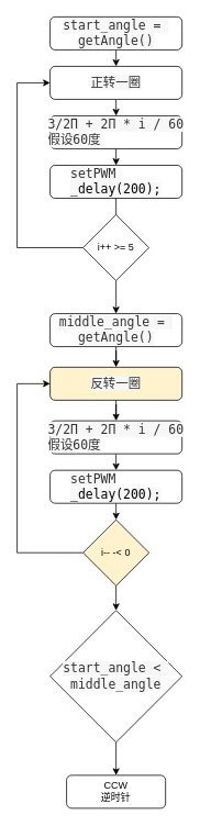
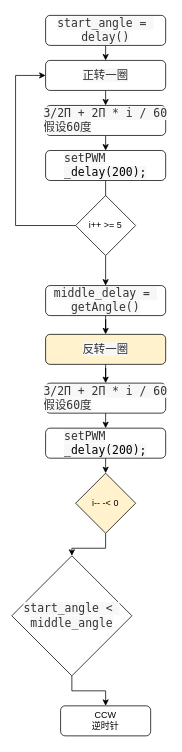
  <mxCell id="0" />
  <mxCell id="1" parent="0" />
  <mxCell id="2" style="edgeStyle=orthogonalEdgeStyle;rounded=0;orthogonalLoop=1;jettySize=auto;html=1;exitX=0.5;exitY=1;exitDx=0;exitDy=0;entryX=0.5;entryY=0;entryDx=0;entryDy=0;" edge="1" parent="1" source="3" target="5"><mxGeometry relative="1" as="geometry" /></mxCell>
- <mxCell id="3" value="&lt;span style=&quot;color: rgb(51, 51, 51); font-family: Inconsolata, Consolas, Menlo, Monaco, &amp;quot;Andale Mono WT&amp;quot;, &amp;quot;Andale Mono&amp;quot;, &amp;quot;Lucida Console&amp;quot;, &amp;quot;DejaVu Sans Mono&amp;quot;, &amp;quot;Bitstream Vera Sans Mono&amp;quot;, &amp;quot;Courier New&amp;quot;, Courier, monospace; font-size: 15.2px; text-align: left; white-space: pre; background-color: rgb(247, 247, 247);&quot;&gt;start_angle = &lt;/span&gt;&lt;div&gt;&lt;span style=&quot;color: rgb(51, 51, 51); font-family: Inconsolata, Consolas, Menlo, Monaco, &amp;quot;Andale Mono WT&amp;quot;, &amp;quot;Andale Mono&amp;quot;, &amp;quot;Lucida Console&amp;quot;, &amp;quot;DejaVu Sans Mono&amp;quot;, &amp;quot;Bitstream Vera Sans Mono&amp;quot;, &amp;quot;Courier New&amp;quot;, Courier, monospace; font-size: 15.2px; text-align: left; white-space: pre; background-color: rgb(247, 247, 247);&quot;&gt;getAngle()&lt;/span&gt;&lt;/div&gt;" style="rounded=1;whiteSpace=wrap;html=1;" vertex="1" parent="1"><mxGeometry x="60" y="20" width="160" height="40" as="geometry" /></mxCell>
+ <mxCell id="3" value="&lt;span style=&quot;color: rgb(51, 51, 51); font-family: Inconsolata, Consolas, Menlo, Monaco, &amp;quot;Andale Mono WT&amp;quot;, &amp;quot;Andale Mono&amp;quot;, &amp;quot;Lucida Console&amp;quot;, &amp;quot;DejaVu Sans Mono&amp;quot;, &amp;quot;Bitstream Vera Sans Mono&amp;quot;, &amp;quot;Courier New&amp;quot;, Courier, monospace; font-size: 15.2px; text-align: left; white-space: pre; background-color: rgb(247, 247, 247);&quot;&gt;start_angle = &lt;/span&gt;&lt;div&gt;&lt;span style=&quot;color: rgb(51, 51, 51); font-family: Inconsolata, Consolas, Menlo, Monaco, &amp;quot;Andale Mono WT&amp;quot;, &amp;quot;Andale Mono&amp;quot;, &amp;quot;Lucida Console&amp;quot;, &amp;quot;DejaVu Sans Mono&amp;quot;, &amp;quot;Bitstream Vera Sans Mono&amp;quot;, &amp;quot;Courier New&amp;quot;, Courier, monospace; font-size: 15.2px; text-align: left; white-space: pre; background-color: rgb(247, 247, 247);&quot;&gt;delay()&lt;/span&gt;&lt;/div&gt;" style="rounded=1;whiteSpace=wrap;html=1;" vertex="1" parent="1"><mxGeometry x="60" y="20" width="160" height="40" as="geometry" /></mxCell>
  <mxCell id="4" style="edgeStyle=orthogonalEdgeStyle;rounded=0;orthogonalLoop=1;jettySize=auto;html=1;exitX=0.5;exitY=1;exitDx=0;exitDy=0;entryX=0.5;entryY=0;entryDx=0;entryDy=0;" edge="1" parent="1" source="5" target="7"><mxGeometry relative="1" as="geometry" /></mxCell>
  <mxCell id="5" value="&lt;div style=&quot;text-align: left;&quot;&gt;&lt;font face=&quot;Inconsolata, Consolas, Menlo, Monaco, Andale Mono WT, Andale Mono, Lucida Console, DejaVu Sans Mono, Bitstream Vera Sans Mono, Courier New, Courier, monospace&quot; color=&quot;#333333&quot;&gt;&lt;span style=&quot;font-size: 15.2px; white-space: pre; background-color: rgb(247, 247, 247);&quot;&gt;正转一圈&lt;/span&gt;&lt;/font&gt;&lt;/div&gt;" style="rounded=1;whiteSpace=wrap;html=1;" vertex="1" parent="1"><mxGeometry x="60" y="80" width="160" height="40" as="geometry" /></mxCell>
  <mxCell id="6" style="edgeStyle=orthogonalEdgeStyle;rounded=0;orthogonalLoop=1;jettySize=auto;html=1;exitX=0.5;exitY=1;exitDx=0;exitDy=0;entryX=0.5;entryY=0;entryDx=0;entryDy=0;" edge="1" parent="1" source="7" target="9"><mxGeometry relative="1" as="geometry" /></mxCell>
  <mxCell id="7" value="&lt;div style=&quot;text-align: left;&quot;&gt;&lt;font face=&quot;Inconsolata, Consolas, Menlo, Monaco, Andale Mono WT, Andale Mono, Lucida Console, DejaVu Sans Mono, Bitstream Vera Sans Mono, Courier New, Courier, monospace&quot; color=&quot;#333333&quot;&gt;&lt;span style=&quot;font-size: 15.2px; white-space: pre; background-color: rgb(247, 247, 247);&quot;&gt;3/2Π + 2Π * i / 60&lt;/span&gt;&lt;/font&gt;&lt;/div&gt;&lt;div style=&quot;text-align: left;&quot;&gt;&lt;font face=&quot;Inconsolata, Consolas, Menlo, Monaco, Andale Mono WT, Andale Mono, Lucida Console, DejaVu Sans Mono, Bitstream Vera Sans Mono, Courier New, Courier, monospace&quot; color=&quot;#333333&quot;&gt;&lt;span style=&quot;font-size: 15.2px; white-space: pre; background-color: rgb(247, 247, 247);&quot;&gt;假设60度&lt;/span&gt;&lt;/font&gt;&lt;/div&gt;" style="rounded=1;whiteSpace=wrap;html=1;" vertex="1" parent="1"><mxGeometry x="60" y="140" width="160" height="40" as="geometry" /></mxCell>
  <mxCell id="8" style="edgeStyle=orthogonalEdgeStyle;rounded=0;orthogonalLoop=1;jettySize=auto;html=1;exitX=0.5;exitY=1;exitDx=0;exitDy=0;entryX=0.5;entryY=0;entryDx=0;entryDy=0;" edge="1" parent="1" source="9"><mxGeometry relative="1" as="geometry"><mxPoint x="140" y="340" as="targetPoint" /></mxGeometry></mxCell>
  <mxCell id="9" value="&lt;div style=&quot;text-align: left;&quot;&gt;&lt;font face=&quot;Inconsolata, Consolas, Menlo, Monaco, Andale Mono WT, Andale Mono, Lucida Console, DejaVu Sans Mono, Bitstream Vera Sans Mono, Courier New, Courier, monospace&quot; color=&quot;#333333&quot;&gt;&lt;span style=&quot;font-size: 15.2px; white-space: pre; background-color: rgb(247, 247, 247);&quot;&gt;setPWM&lt;/span&gt;&lt;/font&gt;&lt;/div&gt;&lt;div style=&quot;text-align: left;&quot;&gt;&lt;span style=&quot;box-sizing: inherit; font-size: 15.2px; -webkit-tap-highlight-color: rgba(0, 0, 0, 0); text-size-adjust: none; scrollbar-color: hsla(var(--mono-hue), var(--mono-saturation), 50%, 0.3) hsla(var(--mono-hue), var(--mono-saturation), 50%, 0.1); scrollbar-width: thin; color: var(--code-theme-function); font-family: Inconsolata, Consolas, Menlo, Monaco, &amp;quot;Andale Mono WT&amp;quot;, &amp;quot;Andale Mono&amp;quot;, &amp;quot;Lucida Console&amp;quot;, &amp;quot;DejaVu Sans Mono&amp;quot;, &amp;quot;Bitstream Vera Sans Mono&amp;quot;, &amp;quot;Courier New&amp;quot;, Courier, monospace; white-space: pre; background-color: rgb(247, 247, 247);&quot; class=&quot;token function&quot;&gt;_delay&lt;/span&gt;&lt;span style=&quot;box-sizing: inherit; font-size: 15.2px; -webkit-tap-highlight-color: rgba(0, 0, 0, 0); text-size-adjust: none; scrollbar-color: hsla(var(--mono-hue), var(--mono-saturation), 50%, 0.3) hsla(var(--mono-hue), var(--mono-saturation), 50%, 0.1); scrollbar-width: thin; color: var(--code-theme-punctuation); font-family: Inconsolata, Consolas, Menlo, Monaco, &amp;quot;Andale Mono WT&amp;quot;, &amp;quot;Andale Mono&amp;quot;, &amp;quot;Lucida Console&amp;quot;, &amp;quot;DejaVu Sans Mono&amp;quot;, &amp;quot;Bitstream Vera Sans Mono&amp;quot;, &amp;quot;Courier New&amp;quot;, Courier, monospace; white-space: pre; background-color: rgb(247, 247, 247);&quot; class=&quot;token punctuation&quot;&gt;(&lt;/span&gt;&lt;span style=&quot;box-sizing: inherit; font-size: 15.2px; -webkit-tap-highlight-color: rgba(0, 0, 0, 0); text-size-adjust: none; scrollbar-color: hsla(var(--mono-hue), var(--mono-saturation), 50%, 0.3) hsla(var(--mono-hue), var(--mono-saturation), 50%, 0.1); scrollbar-width: thin; color: var(--code-theme-tag); font-family: Inconsolata, Consolas, Menlo, Monaco, &amp;quot;Andale Mono WT&amp;quot;, &amp;quot;Andale Mono&amp;quot;, &amp;quot;Lucida Console&amp;quot;, &amp;quot;DejaVu Sans Mono&amp;quot;, &amp;quot;Bitstream Vera Sans Mono&amp;quot;, &amp;quot;Courier New&amp;quot;, Courier, monospace; white-space: pre; background-color: rgb(247, 247, 247);&quot; class=&quot;token number&quot;&gt;200&lt;/span&gt;&lt;span style=&quot;box-sizing: inherit; font-size: 15.2px; -webkit-tap-highlight-color: rgba(0, 0, 0, 0); text-size-adjust: none; scrollbar-color: hsla(var(--mono-hue), var(--mono-saturation), 50%, 0.3) hsla(var(--mono-hue), var(--mono-saturation), 50%, 0.1); scrollbar-width: thin; color: var(--code-theme-punctuation); font-family: Inconsolata, Consolas, Menlo, Monaco, &amp;quot;Andale Mono WT&amp;quot;, &amp;quot;Andale Mono&amp;quot;, &amp;quot;Lucida Console&amp;quot;, &amp;quot;DejaVu Sans Mono&amp;quot;, &amp;quot;Bitstream Vera Sans Mono&amp;quot;, &amp;quot;Courier New&amp;quot;, Courier, monospace; white-space: pre; background-color: rgb(247, 247, 247);&quot; class=&quot;token punctuation&quot;&gt;)&lt;/span&gt;&lt;span style=&quot;box-sizing: inherit; font-size: 15.2px; -webkit-tap-highlight-color: rgba(0, 0, 0, 0); text-size-adjust: none; scrollbar-color: hsla(var(--mono-hue), var(--mono-saturation), 50%, 0.3) hsla(var(--mono-hue), var(--mono-saturation), 50%, 0.1); scrollbar-width: thin; color: var(--code-theme-punctuation); font-family: Inconsolata, Consolas, Menlo, Monaco, &amp;quot;Andale Mono WT&amp;quot;, &amp;quot;Andale Mono&amp;quot;, &amp;quot;Lucida Console&amp;quot;, &amp;quot;DejaVu Sans Mono&amp;quot;, &amp;quot;Bitstream Vera Sans Mono&amp;quot;, &amp;quot;Courier New&amp;quot;, Courier, monospace; white-space: pre; background-color: rgb(247, 247, 247);&quot; class=&quot;token punctuation&quot;&gt;;&lt;/span&gt;&lt;font face=&quot;Inconsolata, Consolas, Menlo, Monaco, Andale Mono WT, Andale Mono, Lucida Console, DejaVu Sans Mono, Bitstream Vera Sans Mono, Courier New, Courier, monospace&quot; color=&quot;#333333&quot;&gt;&lt;span style=&quot;font-size: 15.2px; white-space: pre; background-color: rgb(247, 247, 247);&quot;&gt;&lt;/span&gt;&lt;/font&gt;&lt;/div&gt;" style="rounded=1;whiteSpace=wrap;html=1;" vertex="1" parent="1"><mxGeometry x="60" y="200" width="160" height="40" as="geometry" /></mxCell>
  <mxCell id="10" style="edgeStyle=orthogonalEdgeStyle;rounded=0;orthogonalLoop=1;jettySize=auto;html=1;entryX=0;entryY=0.5;entryDx=0;entryDy=0;exitX=0;exitY=0.5;exitDx=0;exitDy=0;" edge="1" parent="1" source="12" target="5"><mxGeometry relative="1" as="geometry"><mxPoint x="60" y="360" as="sourcePoint" /><Array as="points"><mxPoint x="20" y="300" /><mxPoint x="20" y="100" /></Array></mxGeometry></mxCell>
  <mxCell id="11" style="edgeStyle=orthogonalEdgeStyle;rounded=0;orthogonalLoop=1;jettySize=auto;html=1;exitX=0.5;exitY=1;exitDx=0;exitDy=0;entryX=0.5;entryY=0;entryDx=0;entryDy=0;" edge="1" parent="1" source="12" target="14"><mxGeometry relative="1" as="geometry" /></mxCell>
  <mxCell id="12" value="i++ &amp;gt;= 5" style="rhombus;whiteSpace=wrap;html=1;" vertex="1" parent="1"><mxGeometry x="100" y="260" width="80" height="80" as="geometry" /></mxCell>
  <mxCell id="13" style="edgeStyle=orthogonalEdgeStyle;rounded=0;orthogonalLoop=1;jettySize=auto;html=1;exitX=0.5;exitY=1;exitDx=0;exitDy=0;" edge="1" parent="1" source="14" target="16"><mxGeometry relative="1" as="geometry" /></mxCell>
- <mxCell id="14" value="&lt;span style=&quot;color: rgb(51, 51, 51); font-family: Inconsolata, Consolas, Menlo, Monaco, &amp;quot;Andale Mono WT&amp;quot;, &amp;quot;Andale Mono&amp;quot;, &amp;quot;Lucida Console&amp;quot;, &amp;quot;DejaVu Sans Mono&amp;quot;, &amp;quot;Bitstream Vera Sans Mono&amp;quot;, &amp;quot;Courier New&amp;quot;, Courier, monospace; font-size: 15.2px; text-align: left; white-space: pre; background-color: rgb(247, 247, 247);&quot;&gt;middle_angle = &lt;/span&gt;&lt;div&gt;&lt;span style=&quot;color: rgb(51, 51, 51); font-family: Inconsolata, Consolas, Menlo, Monaco, &amp;quot;Andale Mono WT&amp;quot;, &amp;quot;Andale Mono&amp;quot;, &amp;quot;Lucida Console&amp;quot;, &amp;quot;DejaVu Sans Mono&amp;quot;, &amp;quot;Bitstream Vera Sans Mono&amp;quot;, &amp;quot;Courier New&amp;quot;, Courier, monospace; font-size: 15.2px; text-align: left; white-space: pre; background-color: rgb(247, 247, 247);&quot;&gt;getAngle()&lt;/span&gt;&lt;/div&gt;" style="rounded=1;whiteSpace=wrap;html=1;" vertex="1" parent="1"><mxGeometry x="60" y="380" width="160" height="40" as="geometry" /></mxCell>
+ <mxCell id="14" value="&lt;span style=&quot;color: rgb(51, 51, 51); font-family: Inconsolata, Consolas, Menlo, Monaco, &amp;quot;Andale Mono WT&amp;quot;, &amp;quot;Andale Mono&amp;quot;, &amp;quot;Lucida Console&amp;quot;, &amp;quot;DejaVu Sans Mono&amp;quot;, &amp;quot;Bitstream Vera Sans Mono&amp;quot;, &amp;quot;Courier New&amp;quot;, Courier, monospace; font-size: 15.2px; text-align: left; white-space: pre; background-color: rgb(247, 247, 247);&quot;&gt;middle_delay = &lt;/span&gt;&lt;div&gt;&lt;span style=&quot;color: rgb(51, 51, 51); font-family: Inconsolata, Consolas, Menlo, Monaco, &amp;quot;Andale Mono WT&amp;quot;, &amp;quot;Andale Mono&amp;quot;, &amp;quot;Lucida Console&amp;quot;, &amp;quot;DejaVu Sans Mono&amp;quot;, &amp;quot;Bitstream Vera Sans Mono&amp;quot;, &amp;quot;Courier New&amp;quot;, Courier, monospace; font-size: 15.2px; text-align: left; white-space: pre; background-color: rgb(247, 247, 247);&quot;&gt;getAngle()&lt;/span&gt;&lt;/div&gt;" style="rounded=1;whiteSpace=wrap;html=1;" vertex="1" parent="1"><mxGeometry x="60" y="380" width="160" height="40" as="geometry" /></mxCell>
  <mxCell id="15" style="edgeStyle=orthogonalEdgeStyle;rounded=0;orthogonalLoop=1;jettySize=auto;html=1;exitX=0.5;exitY=1;exitDx=0;exitDy=0;" edge="1" parent="1" source="16" target="18"><mxGeometry relative="1" as="geometry" /></mxCell>
  <mxCell id="16" value="&lt;div style=&quot;text-align: left;&quot;&gt;&lt;font face=&quot;Inconsolata, Consolas, Menlo, Monaco, Andale Mono WT, Andale Mono, Lucida Console, DejaVu Sans Mono, Bitstream Vera Sans Mono, Courier New, Courier, monospace&quot; color=&quot;#333333&quot;&gt;&lt;span style=&quot;font-size: 15.2px; white-space: pre; background-color: rgb(247, 247, 247);&quot;&gt;反转一圈&lt;/span&gt;&lt;/font&gt;&lt;/div&gt;" style="rounded=1;whiteSpace=wrap;html=1;fillColor=#fff2cc;" vertex="1" parent="1"><mxGeometry x="60" y="445" width="160" height="40" as="geometry" /></mxCell>
  <mxCell id="17" style="edgeStyle=orthogonalEdgeStyle;rounded=0;orthogonalLoop=1;jettySize=auto;html=1;exitX=0.5;exitY=1;exitDx=0;exitDy=0;entryX=0.5;entryY=0;entryDx=0;entryDy=0;" edge="1" parent="1" source="18" target="20"><mxGeometry relative="1" as="geometry" /></mxCell>
  <mxCell id="18" value="&lt;div style=&quot;text-align: left;&quot;&gt;&lt;font face=&quot;Inconsolata, Consolas, Menlo, Monaco, Andale Mono WT, Andale Mono, Lucida Console, DejaVu Sans Mono, Bitstream Vera Sans Mono, Courier New, Courier, monospace&quot; color=&quot;#333333&quot;&gt;&lt;span style=&quot;font-size: 15.2px; white-space: pre; background-color: rgb(247, 247, 247);&quot;&gt;3/2Π + 2Π * i / 60&lt;/span&gt;&lt;/font&gt;&lt;/div&gt;&lt;div style=&quot;text-align: left;&quot;&gt;&lt;font face=&quot;Inconsolata, Consolas, Menlo, Monaco, Andale Mono WT, Andale Mono, Lucida Console, DejaVu Sans Mono, Bitstream Vera Sans Mono, Courier New, Courier, monospace&quot; color=&quot;#333333&quot;&gt;&lt;span style=&quot;font-size: 15.2px; white-space: pre; background-color: rgb(247, 247, 247);&quot;&gt;假设60度&lt;/span&gt;&lt;/font&gt;&lt;/div&gt;" style="rounded=1;whiteSpace=wrap;html=1;" vertex="1" parent="1"><mxGeometry x="60" y="510" width="160" height="40" as="geometry" /></mxCell>
  <mxCell id="19" style="edgeStyle=orthogonalEdgeStyle;rounded=0;orthogonalLoop=1;jettySize=auto;html=1;exitX=0.5;exitY=1;exitDx=0;exitDy=0;entryX=0.5;entryY=0;entryDx=0;entryDy=0;" edge="1" parent="1" source="20" target="23"><mxGeometry relative="1" as="geometry" /></mxCell>
  <mxCell id="20" value="&lt;div style=&quot;text-align: left;&quot;&gt;&lt;font face=&quot;Inconsolata, Consolas, Menlo, Monaco, Andale Mono WT, Andale Mono, Lucida Console, DejaVu Sans Mono, Bitstream Vera Sans Mono, Courier New, Courier, monospace&quot; color=&quot;#333333&quot;&gt;&lt;span style=&quot;font-size: 15.2px; white-space: pre; background-color: rgb(247, 247, 247);&quot;&gt;setPWM&lt;/span&gt;&lt;/font&gt;&lt;/div&gt;&lt;div style=&quot;text-align: left;&quot;&gt;&lt;span style=&quot;box-sizing: inherit; font-size: 15.2px; -webkit-tap-highlight-color: rgba(0, 0, 0, 0); text-size-adjust: none; scrollbar-color: hsla(var(--mono-hue), var(--mono-saturation), 50%, 0.3) hsla(var(--mono-hue), var(--mono-saturation), 50%, 0.1); scrollbar-width: thin; color: var(--code-theme-function); font-family: Inconsolata, Consolas, Menlo, Monaco, &amp;quot;Andale Mono WT&amp;quot;, &amp;quot;Andale Mono&amp;quot;, &amp;quot;Lucida Console&amp;quot;, &amp;quot;DejaVu Sans Mono&amp;quot;, &amp;quot;Bitstream Vera Sans Mono&amp;quot;, &amp;quot;Courier New&amp;quot;, Courier, monospace; white-space: pre; background-color: rgb(247, 247, 247);&quot; class=&quot;token function&quot;&gt;_delay&lt;/span&gt;&lt;span style=&quot;box-sizing: inherit; font-size: 15.2px; -webkit-tap-highlight-color: rgba(0, 0, 0, 0); text-size-adjust: none; scrollbar-color: hsla(var(--mono-hue), var(--mono-saturation), 50%, 0.3) hsla(var(--mono-hue), var(--mono-saturation), 50%, 0.1); scrollbar-width: thin; color: var(--code-theme-punctuation); font-family: Inconsolata, Consolas, Menlo, Monaco, &amp;quot;Andale Mono WT&amp;quot;, &amp;quot;Andale Mono&amp;quot;, &amp;quot;Lucida Console&amp;quot;, &amp;quot;DejaVu Sans Mono&amp;quot;, &amp;quot;Bitstream Vera Sans Mono&amp;quot;, &amp;quot;Courier New&amp;quot;, Courier, monospace; white-space: pre; background-color: rgb(247, 247, 247);&quot; class=&quot;token punctuation&quot;&gt;(&lt;/span&gt;&lt;span style=&quot;box-sizing: inherit; font-size: 15.2px; -webkit-tap-highlight-color: rgba(0, 0, 0, 0); text-size-adjust: none; scrollbar-color: hsla(var(--mono-hue), var(--mono-saturation), 50%, 0.3) hsla(var(--mono-hue), var(--mono-saturation), 50%, 0.1); scrollbar-width: thin; color: var(--code-theme-tag); font-family: Inconsolata, Consolas, Menlo, Monaco, &amp;quot;Andale Mono WT&amp;quot;, &amp;quot;Andale Mono&amp;quot;, &amp;quot;Lucida Console&amp;quot;, &amp;quot;DejaVu Sans Mono&amp;quot;, &amp;quot;Bitstream Vera Sans Mono&amp;quot;, &amp;quot;Courier New&amp;quot;, Courier, monospace; white-space: pre; background-color: rgb(247, 247, 247);&quot; class=&quot;token number&quot;&gt;200&lt;/span&gt;&lt;span style=&quot;box-sizing: inherit; font-size: 15.2px; -webkit-tap-highlight-color: rgba(0, 0, 0, 0); text-size-adjust: none; scrollbar-color: hsla(var(--mono-hue), var(--mono-saturation), 50%, 0.3) hsla(var(--mono-hue), var(--mono-saturation), 50%, 0.1); scrollbar-width: thin; color: var(--code-theme-punctuation); font-family: Inconsolata, Consolas, Menlo, Monaco, &amp;quot;Andale Mono WT&amp;quot;, &amp;quot;Andale Mono&amp;quot;, &amp;quot;Lucida Console&amp;quot;, &amp;quot;DejaVu Sans Mono&amp;quot;, &amp;quot;Bitstream Vera Sans Mono&amp;quot;, &amp;quot;Courier New&amp;quot;, Courier, monospace; white-space: pre; background-color: rgb(247, 247, 247);&quot; class=&quot;token punctuation&quot;&gt;)&lt;/span&gt;&lt;span style=&quot;box-sizing: inherit; font-size: 15.2px; -webkit-tap-highlight-color: rgba(0, 0, 0, 0); text-size-adjust: none; scrollbar-color: hsla(var(--mono-hue), var(--mono-saturation), 50%, 0.3) hsla(var(--mono-hue), var(--mono-saturation), 50%, 0.1); scrollbar-width: thin; color: var(--code-theme-punctuation); font-family: Inconsolata, Consolas, Menlo, Monaco, &amp;quot;Andale Mono WT&amp;quot;, &amp;quot;Andale Mono&amp;quot;, &amp;quot;Lucida Console&amp;quot;, &amp;quot;DejaVu Sans Mono&amp;quot;, &amp;quot;Bitstream Vera Sans Mono&amp;quot;, &amp;quot;Courier New&amp;quot;, Courier, monospace; white-space: pre; background-color: rgb(247, 247, 247);&quot; class=&quot;token punctuation&quot;&gt;;&lt;/span&gt;&lt;font face=&quot;Inconsolata, Consolas, Menlo, Monaco, Andale Mono WT, Andale Mono, Lucida Console, DejaVu Sans Mono, Bitstream Vera Sans Mono, Courier New, Courier, monospace&quot; color=&quot;#333333&quot;&gt;&lt;span style=&quot;font-size: 15.2px; white-space: pre; background-color: rgb(247, 247, 247);&quot;&gt;&lt;/span&gt;&lt;/font&gt;&lt;/div&gt;" style="rounded=1;whiteSpace=wrap;html=1;" vertex="1" parent="1"><mxGeometry x="60" y="570" width="160" height="40" as="geometry" /></mxCell>
- <mxCell id="21" style="edgeStyle=orthogonalEdgeStyle;rounded=0;orthogonalLoop=1;jettySize=auto;html=1;exitX=0;exitY=0.5;exitDx=0;exitDy=0;entryX=0;entryY=0.5;entryDx=0;entryDy=0;" edge="1" parent="1" source="23" target="16"><mxGeometry relative="1" as="geometry"><Array as="points"><mxPoint x="20" y="670" /><mxPoint x="20" y="465" /></Array></mxGeometry></mxCell>
  <mxCell id="22" style="edgeStyle=orthogonalEdgeStyle;rounded=0;orthogonalLoop=1;jettySize=auto;html=1;exitX=0.5;exitY=1;exitDx=0;exitDy=0;entryX=0.5;entryY=0;entryDx=0;entryDy=0;" edge="1" parent="1" source="23" target="25"><mxGeometry relative="1" as="geometry" /></mxCell>
  <mxCell id="23" value="i-- -&amp;lt; 0" style="rhombus;whiteSpace=wrap;html=1;fillColor=#fff2cc;" vertex="1" parent="1"><mxGeometry x="100" y="630" width="80" height="80" as="geometry" /></mxCell>
  <mxCell id="24" style="edgeStyle=orthogonalEdgeStyle;rounded=0;orthogonalLoop=1;jettySize=auto;html=1;exitX=0.5;exitY=1;exitDx=0;exitDy=0;entryX=0.5;entryY=0;entryDx=0;entryDy=0;" edge="1" parent="1" source="25" target="26"><mxGeometry relative="1" as="geometry" /></mxCell>
- <mxCell id="25" value="&lt;span style=&quot;color: rgb(51, 51, 51); font-family: Inconsolata, Consolas, Menlo, Monaco, &amp;quot;Andale Mono WT&amp;quot;, &amp;quot;Andale Mono&amp;quot;, &amp;quot;Lucida Console&amp;quot;, &amp;quot;DejaVu Sans Mono&amp;quot;, &amp;quot;Bitstream Vera Sans Mono&amp;quot;, &amp;quot;Courier New&amp;quot;, Courier, monospace; font-size: 15.2px; text-align: left; white-space: pre; background-color: rgb(247, 247, 247);&quot;&gt;start_angle &amp;lt; &lt;/span&gt;&lt;div&gt;&lt;span style=&quot;color: rgb(51, 51, 51); font-family: Inconsolata, Consolas, Menlo, Monaco, &amp;quot;Andale Mono WT&amp;quot;, &amp;quot;Andale Mono&amp;quot;, &amp;quot;Lucida Console&amp;quot;, &amp;quot;DejaVu Sans Mono&amp;quot;, &amp;quot;Bitstream Vera Sans Mono&amp;quot;, &amp;quot;Courier New&amp;quot;, Courier, monospace; font-size: 15.2px; text-align: left; white-space: pre; background-color: rgb(247, 247, 247);&quot;&gt;middle_angle&lt;/span&gt;&lt;/div&gt;" style="rhombus;whiteSpace=wrap;html=1;" vertex="1" parent="1"><mxGeometry x="60" y="740" width="160" height="160" as="geometry" /></mxCell>
+ <mxCell id="25" value="&lt;span style=&quot;color: rgb(51, 51, 51); font-family: Inconsolata, Consolas, Menlo, Monaco, &amp;quot;Andale Mono WT&amp;quot;, &amp;quot;Andale Mono&amp;quot;, &amp;quot;Lucida Console&amp;quot;, &amp;quot;DejaVu Sans Mono&amp;quot;, &amp;quot;Bitstream Vera Sans Mono&amp;quot;, &amp;quot;Courier New&amp;quot;, Courier, monospace; font-size: 15.2px; text-align: left; white-space: pre; background-color: rgb(247, 247, 247);&quot;&gt;start_angle &amp;lt; &lt;/span&gt;&lt;div&gt;&lt;span style=&quot;color: rgb(51, 51, 51); font-family: Inconsolata, Consolas, Menlo, Monaco, &amp;quot;Andale Mono WT&amp;quot;, &amp;quot;Andale Mono&amp;quot;, &amp;quot;Lucida Console&amp;quot;, &amp;quot;DejaVu Sans Mono&amp;quot;, &amp;quot;Bitstream Vera Sans Mono&amp;quot;, &amp;quot;Courier New&amp;quot;, Courier, monospace; font-size: 15.2px; text-align: left; white-space: pre; background-color: rgb(247, 247, 247);&quot;&gt;middle_angle&lt;/span&gt;&lt;/div&gt;" style="rhombus;whiteSpace=wrap;html=1;" vertex="1" parent="1"><mxGeometry x="15" y="740" width="160" height="160" as="geometry" /></mxCell>
  <mxCell id="26" value="CCW&lt;div&gt;逆时针&lt;/div&gt;" style="rounded=1;whiteSpace=wrap;html=1;" vertex="1" parent="1"><mxGeometry x="80" y="940" width="120" height="40" as="geometry" /></mxCell>
